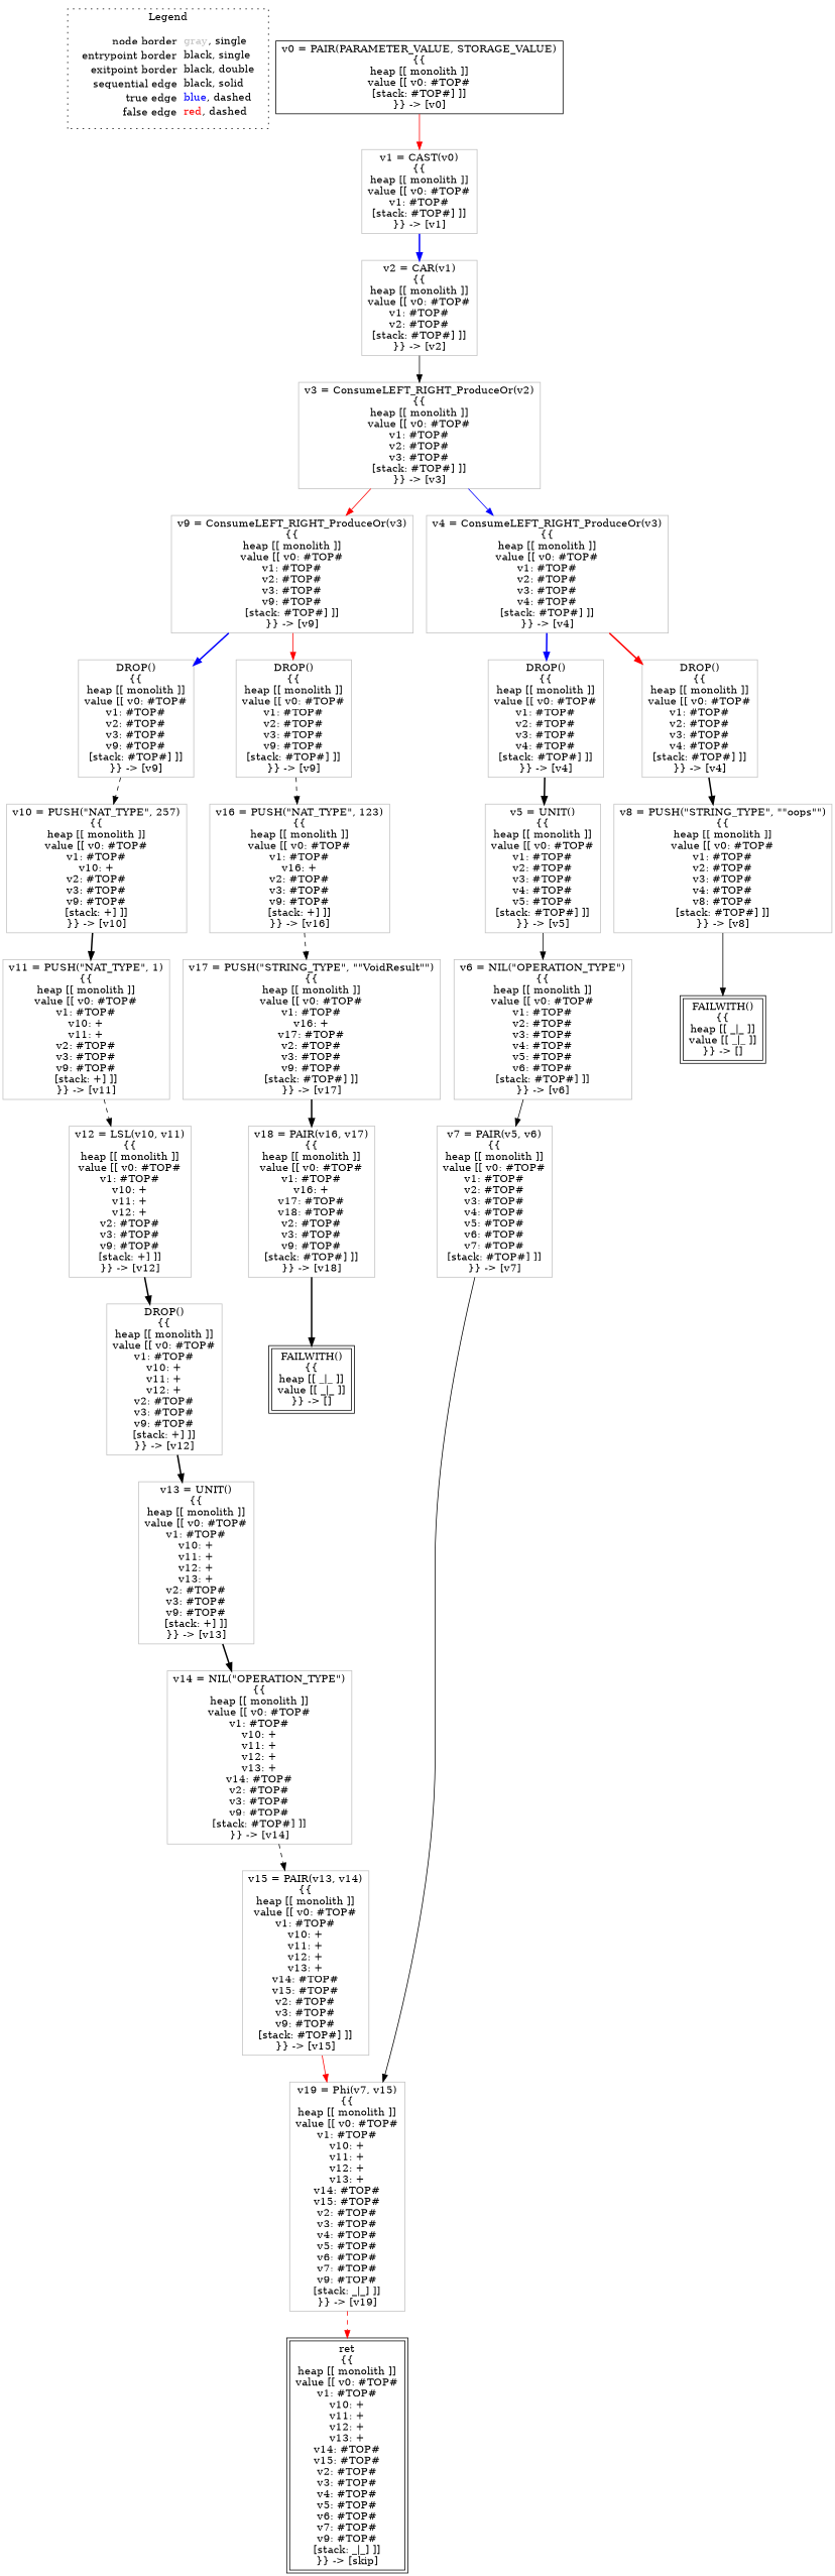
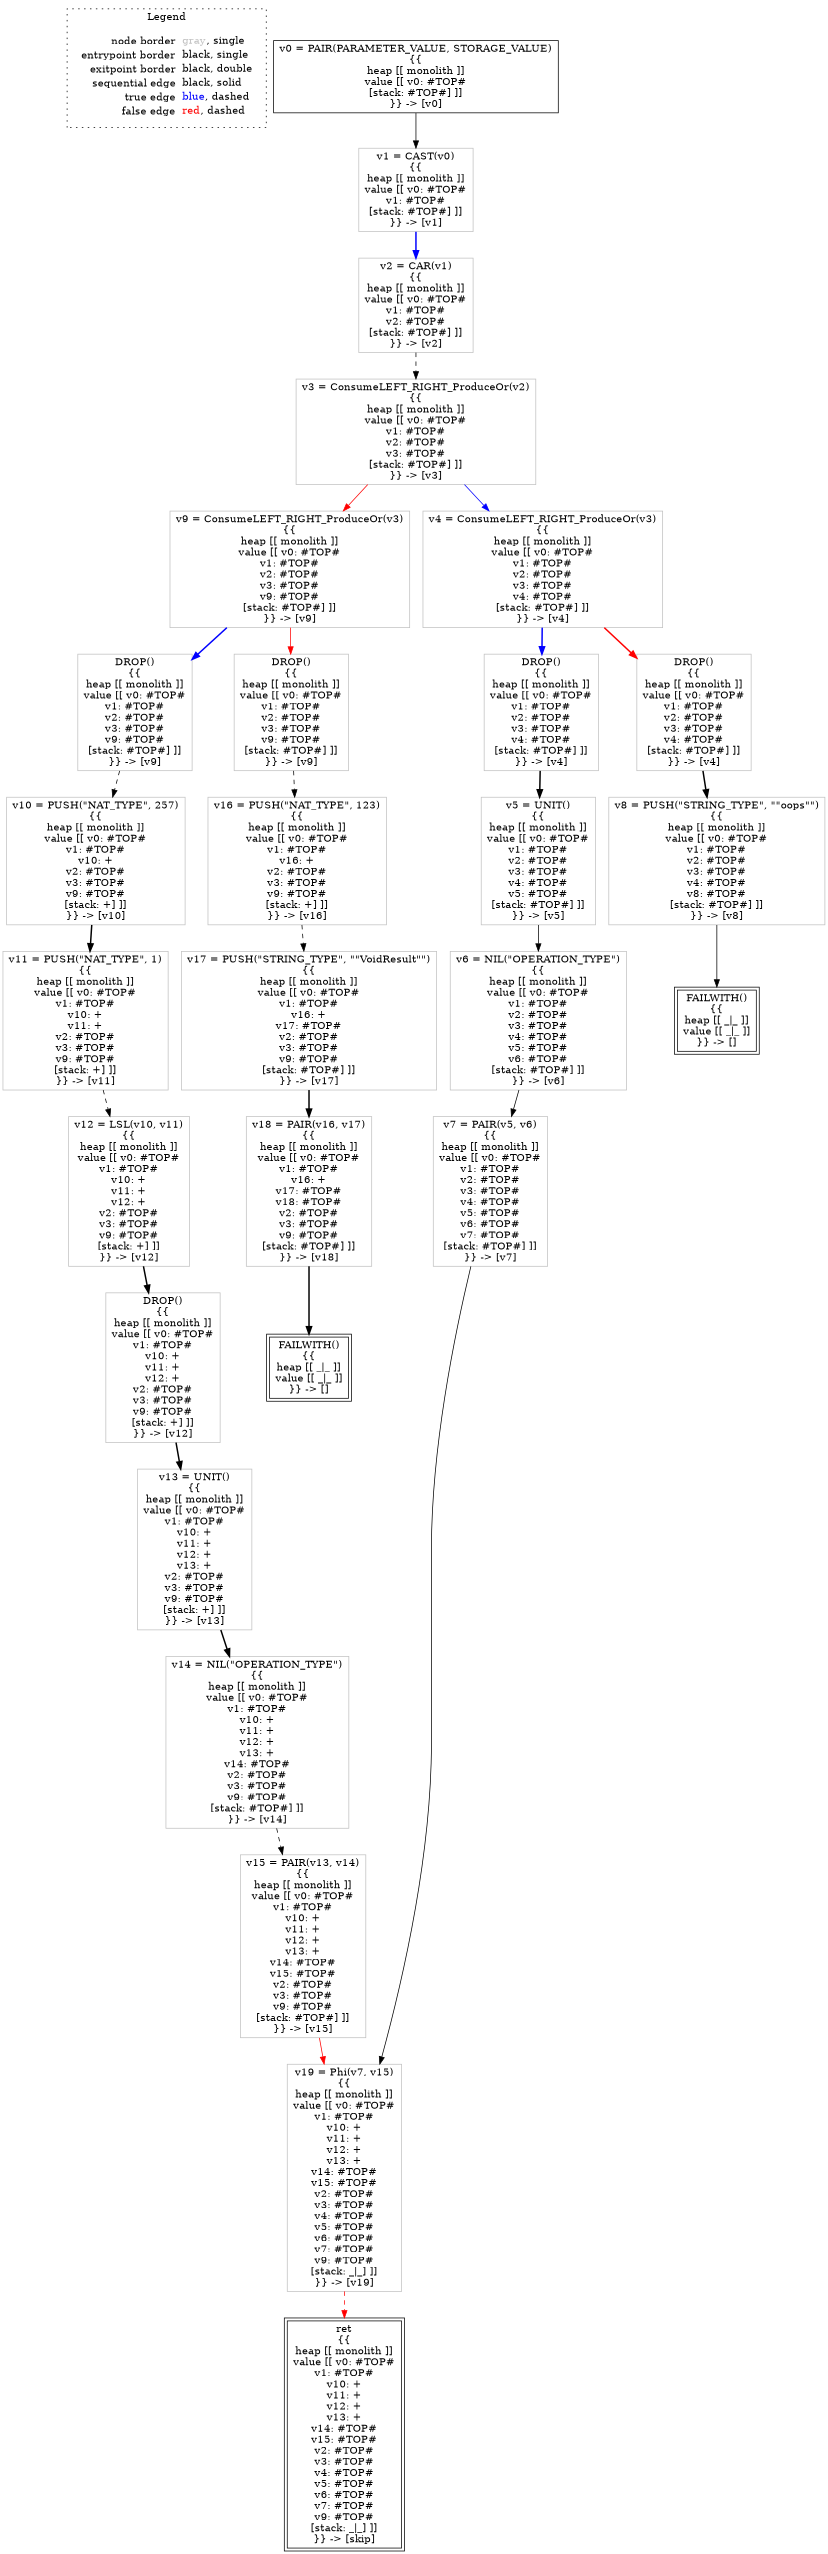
  digraph {
    node [shape=rect color=gray]
    edge [color=black style=bold]
    n1 [label=<<table border="0" cellpadding="2" cellspacing="0" cellborder="0"><tr><td align="right">node border&nbsp;</td><td align="left"><font color="gray">gray</font>, single</td></tr><tr><td align="right">entrypoint border&nbsp;</td><td align="left"><font color="black">black</font>, single</td></tr><tr><td align="right">exitpoint border&nbsp;</td><td align="left"><font color="black">black</font>, double</td></tr><tr><td align="right">sequential edge&nbsp;</td><td align="left"><font color="black">black</font>, solid</td></tr><tr><td align="right">true edge&nbsp;</td><td align="left"><font color="blue">blue</font>, dashed</td></tr><tr><td align="right">false edge&nbsp;</td><td align="left"><font color="red">red</font>, dashed</td></tr></table>> shape=plaintext color=""]
    n2 [color=black label=<v0 = PAIR(PARAMETER_VALUE, STORAGE_VALUE)<BR/>{{<BR/>heap [[ monolith ]]<BR/>value [[ v0: #TOP#<BR/>[stack: #TOP#] ]]<BR/>}} -&gt; [v0]>]
    n3 [label=<v1 = CAST(v0)<BR/>{{<BR/>heap [[ monolith ]]<BR/>value [[ v0: #TOP#<BR/>v1: #TOP#<BR/>[stack: #TOP#] ]]<BR/>}} -&gt; [v1]>]
    n4 [label=<v2 = CAR(v1)<BR/>{{<BR/>heap [[ monolith ]]<BR/>value [[ v0: #TOP#<BR/>v1: #TOP#<BR/>v2: #TOP#<BR/>[stack: #TOP#] ]]<BR/>}} -&gt; [v2]>]
    n5 [label=<DROP()<BR/>{{<BR/>heap [[ monolith ]]<BR/>value [[ v0: #TOP#<BR/>v1: #TOP#<BR/>v2: #TOP#<BR/>v3: #TOP#<BR/>v9: #TOP#<BR/>[stack: #TOP#] ]]<BR/>}} -&gt; [v9]>]
    n6 [label=<v10 = PUSH(&quot;NAT_TYPE&quot;, 257)<BR/>{{<BR/>heap [[ monolith ]]<BR/>value [[ v0: #TOP#<BR/>v1: #TOP#<BR/>v10: +<BR/>v2: #TOP#<BR/>v3: #TOP#<BR/>v9: #TOP#<BR/>[stack: +] ]]<BR/>}} -&gt; [v10]>]
    n7 [label=<v11 = PUSH(&quot;NAT_TYPE&quot;, 1)<BR/>{{<BR/>heap [[ monolith ]]<BR/>value [[ v0: #TOP#<BR/>v1: #TOP#<BR/>v10: +<BR/>v11: +<BR/>v2: #TOP#<BR/>v3: #TOP#<BR/>v9: #TOP#<BR/>[stack: +] ]]<BR/>}} -&gt; [v11]>]
    n8 [label=<v9 = ConsumeLEFT_RIGHT_ProduceOr(v3)<BR/>{{<BR/>heap [[ monolith ]]<BR/>value [[ v0: #TOP#<BR/>v1: #TOP#<BR/>v2: #TOP#<BR/>v3: #TOP#<BR/>v9: #TOP#<BR/>[stack: #TOP#] ]]<BR/>}} -&gt; [v9]>]
    n9 [label=<DROP()<BR/>{{<BR/>heap [[ monolith ]]<BR/>value [[ v0: #TOP#<BR/>v1: #TOP#<BR/>v2: #TOP#<BR/>v3: #TOP#<BR/>v9: #TOP#<BR/>[stack: #TOP#] ]]<BR/>}} -&gt; [v9]>]
    n10 [label=<v16 = PUSH(&quot;NAT_TYPE&quot;, 123)<BR/>{{<BR/>heap [[ monolith ]]<BR/>value [[ v0: #TOP#<BR/>v1: #TOP#<BR/>v16: +<BR/>v2: #TOP#<BR/>v3: #TOP#<BR/>v9: #TOP#<BR/>[stack: +] ]]<BR/>}} -&gt; [v16]>]
    n11 [label=<v12 = LSL(v10, v11)<BR/>{{<BR/>heap [[ monolith ]]<BR/>value [[ v0: #TOP#<BR/>v1: #TOP#<BR/>v10: +<BR/>v11: +<BR/>v12: +<BR/>v2: #TOP#<BR/>v3: #TOP#<BR/>v9: #TOP#<BR/>[stack: +] ]]<BR/>}} -&gt; [v12]>]
    n12 [label=<v17 = PUSH(&quot;STRING_TYPE&quot;, &quot;&quot;VoidResult&quot;&quot;)<BR/>{{<BR/>heap [[ monolith ]]<BR/>value [[ v0: #TOP#<BR/>v1: #TOP#<BR/>v16: +<BR/>v17: #TOP#<BR/>v2: #TOP#<BR/>v3: #TOP#<BR/>v9: #TOP#<BR/>[stack: #TOP#] ]]<BR/>}} -&gt; [v17]>]
    n13 [label=<v18 = PAIR(v16, v17)<BR/>{{<BR/>heap [[ monolith ]]<BR/>value [[ v0: #TOP#<BR/>v1: #TOP#<BR/>v16: +<BR/>v17: #TOP#<BR/>v18: #TOP#<BR/>v2: #TOP#<BR/>v3: #TOP#<BR/>v9: #TOP#<BR/>[stack: #TOP#] ]]<BR/>}} -&gt; [v18]>]
    n14 [color=black label=<FAILWITH()<BR/>{{<BR/>heap [[ _|_ ]]<BR/>value [[ _|_ ]]<BR/>}} -&gt; []> peripheries=2]
    n15 [label=<v14 = NIL(&quot;OPERATION_TYPE&quot;)<BR/>{{<BR/>heap [[ monolith ]]<BR/>value [[ v0: #TOP#<BR/>v1: #TOP#<BR/>v10: +<BR/>v11: +<BR/>v12: +<BR/>v13: +<BR/>v14: #TOP#<BR/>v2: #TOP#<BR/>v3: #TOP#<BR/>v9: #TOP#<BR/>[stack: #TOP#] ]]<BR/>}} -&gt; [v14]>]
    n16 [label=<v15 = PAIR(v13, v14)<BR/>{{<BR/>heap [[ monolith ]]<BR/>value [[ v0: #TOP#<BR/>v1: #TOP#<BR/>v10: +<BR/>v11: +<BR/>v12: +<BR/>v13: +<BR/>v14: #TOP#<BR/>v15: #TOP#<BR/>v2: #TOP#<BR/>v3: #TOP#<BR/>v9: #TOP#<BR/>[stack: #TOP#] ]]<BR/>}} -&gt; [v15]>]
    n17 [label=<v19 = Phi(v7, v15)<BR/>{{<BR/>heap [[ monolith ]]<BR/>value [[ v0: #TOP#<BR/>v1: #TOP#<BR/>v10: +<BR/>v11: +<BR/>v12: +<BR/>v13: +<BR/>v14: #TOP#<BR/>v15: #TOP#<BR/>v2: #TOP#<BR/>v3: #TOP#<BR/>v4: #TOP#<BR/>v5: #TOP#<BR/>v6: #TOP#<BR/>v7: #TOP#<BR/>v9: #TOP#<BR/>[stack: _|_] ]]<BR/>}} -&gt; [v19]>]
    n18 [label=<v4 = ConsumeLEFT_RIGHT_ProduceOr(v3)<BR/>{{<BR/>heap [[ monolith ]]<BR/>value [[ v0: #TOP#<BR/>v1: #TOP#<BR/>v2: #TOP#<BR/>v3: #TOP#<BR/>v4: #TOP#<BR/>[stack: #TOP#] ]]<BR/>}} -&gt; [v4]>]
    n19 [label=<DROP()<BR/>{{<BR/>heap [[ monolith ]]<BR/>value [[ v0: #TOP#<BR/>v1: #TOP#<BR/>v2: #TOP#<BR/>v3: #TOP#<BR/>v4: #TOP#<BR/>[stack: #TOP#] ]]<BR/>}} -&gt; [v4]>]
    n20 [label=<DROP()<BR/>{{<BR/>heap [[ monolith ]]<BR/>value [[ v0: #TOP#<BR/>v1: #TOP#<BR/>v2: #TOP#<BR/>v3: #TOP#<BR/>v4: #TOP#<BR/>[stack: #TOP#] ]]<BR/>}} -&gt; [v4]>]
    n21 [label=<v5 = UNIT()<BR/>{{<BR/>heap [[ monolith ]]<BR/>value [[ v0: #TOP#<BR/>v1: #TOP#<BR/>v2: #TOP#<BR/>v3: #TOP#<BR/>v4: #TOP#<BR/>v5: #TOP#<BR/>[stack: #TOP#] ]]<BR/>}} -&gt; [v5]>]
    n22 [label=<v8 = PUSH(&quot;STRING_TYPE&quot;, &quot;&quot;oops&quot;&quot;)<BR/>{{<BR/>heap [[ monolith ]]<BR/>value [[ v0: #TOP#<BR/>v1: #TOP#<BR/>v2: #TOP#<BR/>v3: #TOP#<BR/>v4: #TOP#<BR/>v8: #TOP#<BR/>[stack: #TOP#] ]]<BR/>}} -&gt; [v8]>]
    n23 [color=black label=<FAILWITH()<BR/>{{<BR/>heap [[ _|_ ]]<BR/>value [[ _|_ ]]<BR/>}} -&gt; []> peripheries=2]
    n24 [label=<v6 = NIL(&quot;OPERATION_TYPE&quot;)<BR/>{{<BR/>heap [[ monolith ]]<BR/>value [[ v0: #TOP#<BR/>v1: #TOP#<BR/>v2: #TOP#<BR/>v3: #TOP#<BR/>v4: #TOP#<BR/>v5: #TOP#<BR/>v6: #TOP#<BR/>[stack: #TOP#] ]]<BR/>}} -&gt; [v6]>]
    n25 [label=<v7 = PAIR(v5, v6)<BR/>{{<BR/>heap [[ monolith ]]<BR/>value [[ v0: #TOP#<BR/>v1: #TOP#<BR/>v2: #TOP#<BR/>v3: #TOP#<BR/>v4: #TOP#<BR/>v5: #TOP#<BR/>v6: #TOP#<BR/>v7: #TOP#<BR/>[stack: #TOP#] ]]<BR/>}} -&gt; [v7]>]
    n26 [label=<v13 = UNIT()<BR/>{{<BR/>heap [[ monolith ]]<BR/>value [[ v0: #TOP#<BR/>v1: #TOP#<BR/>v10: +<BR/>v11: +<BR/>v12: +<BR/>v13: +<BR/>v2: #TOP#<BR/>v3: #TOP#<BR/>v9: #TOP#<BR/>[stack: +] ]]<BR/>}} -&gt; [v13]>]
    n27 [label=<v3 = ConsumeLEFT_RIGHT_ProduceOr(v2)<BR/>{{<BR/>heap [[ monolith ]]<BR/>value [[ v0: #TOP#<BR/>v1: #TOP#<BR/>v2: #TOP#<BR/>v3: #TOP#<BR/>[stack: #TOP#] ]]<BR/>}} -&gt; [v3]>]
    n28 [color=black label=<ret<BR/>{{<BR/>heap [[ monolith ]]<BR/>value [[ v0: #TOP#<BR/>v1: #TOP#<BR/>v10: +<BR/>v11: +<BR/>v12: +<BR/>v13: +<BR/>v14: #TOP#<BR/>v15: #TOP#<BR/>v2: #TOP#<BR/>v3: #TOP#<BR/>v4: #TOP#<BR/>v5: #TOP#<BR/>v6: #TOP#<BR/>v7: #TOP#<BR/>v9: #TOP#<BR/>[stack: _|_] ]]<BR/>}} -&gt; [skip]> peripheries=2]
    n29 [label=<DROP()<BR/>{{<BR/>heap [[ monolith ]]<BR/>value [[ v0: #TOP#<BR/>v1: #TOP#<BR/>v10: +<BR/>v11: +<BR/>v12: +<BR/>v2: #TOP#<BR/>v3: #TOP#<BR/>v9: #TOP#<BR/>[stack: +] ]]<BR/>}} -&gt; [v12]>]
    subgraph cluster_1 {
      label=Legend
      style=dotted
      n1
    }
-   n2 -> n3 [color=red style=solid]
+   n2 -> n3 [style=solid]
    n3 -> n4 [color=blue]
-   n4 -> n27 [style=solid]
+   n4 -> n27 [style=dashed]
    n5 -> n6 [style=dashed]
    n6 -> n7
    n7 -> n11 [style=dashed]
    n8 -> n5 [color=blue]
    n8 -> n9 [color=red style=solid]
    n9 -> n10 [style=dashed]
    n10 -> n12 [style=dashed]
    n11 -> n29
    n12 -> n13
    n13 -> n14
    n15 -> n16 [style=dashed]
    n16 -> n17 [color=red style=solid]
    n17 -> n28 [color=red style=dashed]
    n18 -> n19 [color=blue]
    n18 -> n20 [color=red]
    n19 -> n21
    n20 -> n22
    n21 -> n24 [style=solid]
    n22 -> n23 [style=solid]
    n24 -> n25 [style=solid]
    n25 -> n17 [style=solid]
    n26 -> n15
    n27 -> n8 [color=red style=solid]
    n27 -> n18 [color=blue style=solid]
    n29 -> n26
  }
